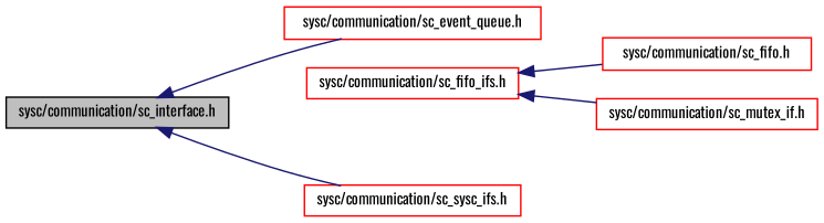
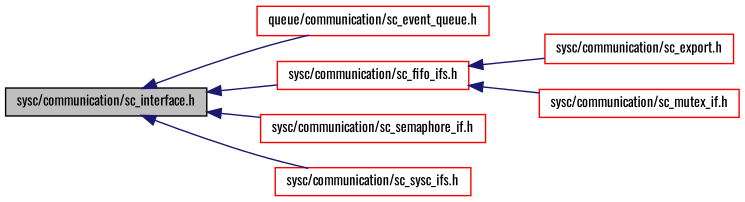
  digraph {
    fontname=Oswald
    rankdir=LR
    node [color=red fillcolor=white fontname=Oswald fontsize=10 shape=record style=filled]
    edge [color=midnightblue dir=back fontname=Oswald fontsize=10 labelfontname=FreeSans labelfontsize=10 style=solid]
    n1 [color=black fillcolor=grey75 fontcolor=black height=0.2 label="sysc/communication/sc_interface.h" width=0.4]
-   n2 [height=0.2 label="sysc/communication/sc_event_queue.h" width=0.4]
+   n2 [height=0.2 label="queue/communication/sc_event_queue.h" width=0.4]
    n3 [height=0.2 label="sysc/communication/sc_fifo_ifs.h" width=0.4]
+   n4 [height=0.2 label="sysc/communication/sc_semaphore_if.h" width=0.4]
    n5 [height=0.2 label="sysc/communication/sc_sysc_ifs.h" width=0.4]
-   n6 [height=0.2 label="sysc/communication/sc_fifo.h" width=0.4]
+   n6 [height=0.2 label="sysc/communication/sc_export.h" width=0.4]
    n7 [height=0.2 label="sysc/communication/sc_mutex_if.h" width=0.4]
    n1 -> n2
+   n1 -> n3
+   n1 -> n4
    n1 -> n5
    n3 -> n6
    n3 -> n7
  }
